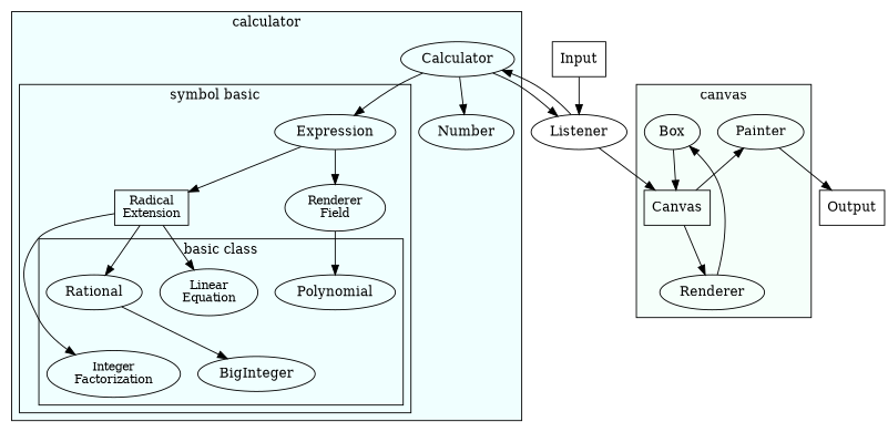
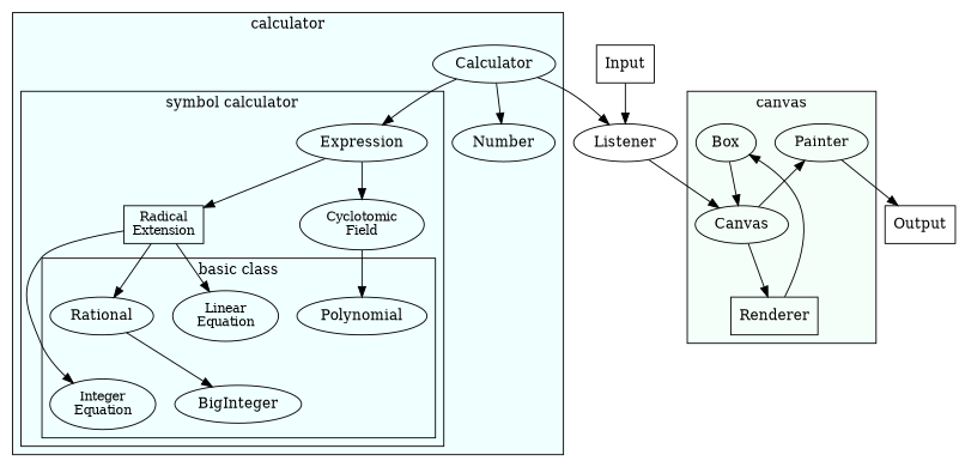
  digraph {
-   n1 [fontsize=12 label="Integer\nFactorization"]
+   n1 [fontsize=12 label="Integer\nEquation"]
    BigInteger
    Rational
    n4 [fontsize=12 label="Linear\nEquation"]
    Polynomial
    n6 [fontsize=12 label="Radical\nExtension" shape=box]
    Expression
-   n8 [fontsize=12 label="Renderer\nField"]
+   n8 [fontsize=12 label="Cyclotomic\nField"]
    Calculator
    Number
    Box
    Painter
-   Canvas [shape=box]
-   Renderer
+   Canvas
+   Renderer [shape=box]
    Listener
    Output [shape=box]
    Input [shape=box]
    subgraph cluster_1 {
      bgcolor=azure
      label=calculator
      Calculator
      Number
      subgraph cluster_2 {
        bgcolor=azure
-       label="symbol basic"
+       label="symbol calculator"
        n6
        Expression
        n8
        subgraph cluster_3 {
          bgcolor=azure
          label="basic class"
          Rational
          n4
          Polynomial
          subgraph sub_4 {
            bgcolor=azure
            label="basic class"
            rank=same
            n1
            BigInteger
          }
        }
      }
    }
    subgraph cluster_5 {
      bgcolor=mintcream
      label=canvas
      Canvas
      Renderer
      subgraph sub_6 {
        bgcolor=mintcream
        label=canvas
        rank=same
        Box
        Painter
      }
    }
    Rational -> BigInteger
    n6 -> n1
    n6 -> Rational
    n6 -> n4
    Expression -> n6
    Expression -> n8
    n8 -> Polynomial
    Calculator -> Expression
    Calculator -> Number
    Calculator -> Listener
    Box -> Canvas
    Painter -> Output
    Canvas -> Painter
    Canvas -> Renderer
    Renderer -> Box
-   Listener -> Calculator
    Listener -> Canvas
    Input -> Listener
  }
